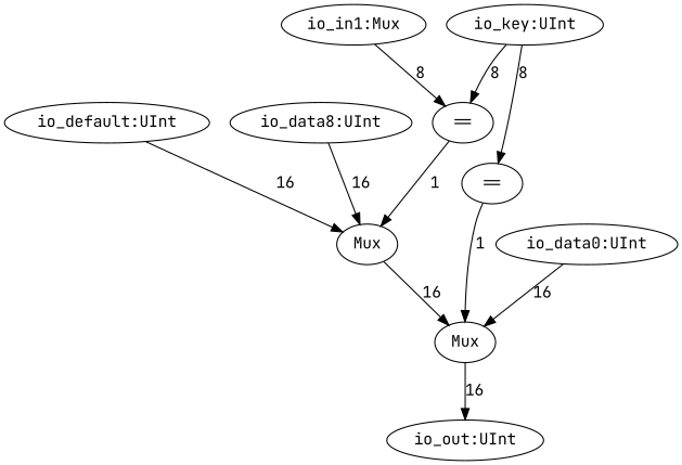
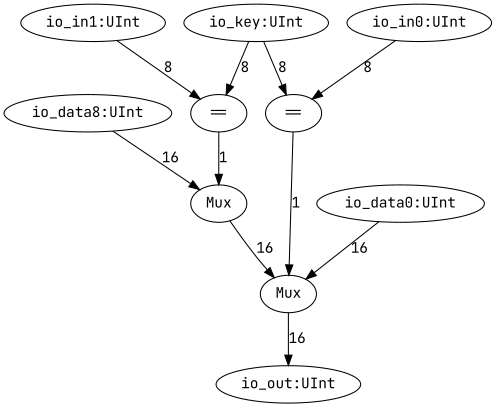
  digraph {
    fontname="JetBrains Mono"
    rankdir=TB
    node [fontname="JetBrains Mono"]
    edge [fontname="JetBrains Mono"]
    n1 [label="io_out:UInt"]
    n2 [label=Mux]
    n3 [label=Mux]
-   n4 [label="io_default:UInt"]
    n5 [label="io_data8:UInt"]
    n6 [label="=="]
-   n7 [label="io_in1:Mux"]
+   n7 [label="io_in1:UInt"]
    n8 [label="io_key:UInt"]
    n9 [label="=="]
    n10 [label="io_data0:UInt"]
+   n11 [label="io_in0:UInt"]
    n2 -> n1 [label=16]
    n3 -> n2 [label=16]
-   n4 -> n3 [label=16]
    n5 -> n3 [label=16]
    n6 -> n3 [label=1]
    n7 -> n6 [label=8]
    n8 -> n6 [label=8]
    n8 -> n9 [label=8]
    n9 -> n2 [label=1]
    n10 -> n2 [label=16]
+   n11 -> n9 [label=8]
  }
